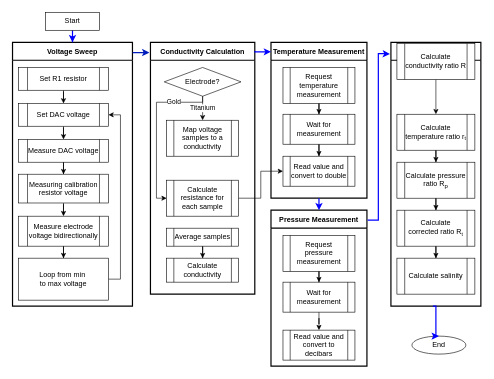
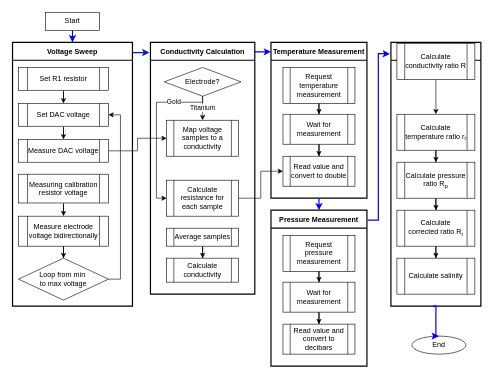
  <mxCell id="0" />
  <mxCell id="1" parent="0" />
  <mxCell id="2" value="Voltage Sweep" style="swimlane;startSize=30;strokeWidth=2;" vertex="1" parent="1"><mxGeometry x="20" y="70" width="200" height="440" as="geometry" /></mxCell>
  <mxCell id="3" value="" style="edgeStyle=orthogonalEdgeStyle;rounded=0;orthogonalLoop=1;jettySize=auto;html=1;" edge="1" parent="2" source="4" target="6"><mxGeometry relative="1" as="geometry" /></mxCell>
  <mxCell id="4" value="Set R1 resistor" style="shape=process;whiteSpace=wrap;html=1;backgroundOutline=1;" vertex="1" parent="2"><mxGeometry x="10" y="42" width="150" height="38" as="geometry" /></mxCell>
  <mxCell id="5" value="" style="edgeStyle=orthogonalEdgeStyle;rounded=0;orthogonalLoop=1;jettySize=auto;html=1;" edge="1" parent="2" source="6" target="8"><mxGeometry relative="1" as="geometry" /></mxCell>
  <mxCell id="6" value="Set DAC voltage" style="shape=process;whiteSpace=wrap;html=1;backgroundOutline=1;" vertex="1" parent="2"><mxGeometry x="10" y="102" width="150" height="38" as="geometry" /></mxCell>
- <mxCell id="7" value="" style="edgeStyle=orthogonalEdgeStyle;rounded=0;orthogonalLoop=1;jettySize=auto;html=1;" edge="1" parent="2" source="8" target="10"><mxGeometry relative="1" as="geometry" /></mxCell>
+ <mxCell id="7" value="" style="edgeStyle=orthogonalEdgeStyle;rounded=0;orthogonalLoop=1;jettySize=auto;html=1;" edge="1" parent="2" source="8" target="18"><mxGeometry relative="1" as="geometry" /></mxCell>
  <mxCell id="8" value="Measure DAC voltage" style="shape=process;whiteSpace=wrap;html=1;backgroundOutline=1;" vertex="1" parent="2"><mxGeometry x="10" y="162" width="150" height="38" as="geometry" /></mxCell>
  <mxCell id="9" value="" style="edgeStyle=orthogonalEdgeStyle;rounded=0;orthogonalLoop=1;jettySize=auto;html=1;" edge="1" parent="2" source="10" target="12"><mxGeometry relative="1" as="geometry" /></mxCell>
  <mxCell id="10" value="Measuring calibration resistor voltage" style="shape=process;whiteSpace=wrap;html=1;backgroundOutline=1;" vertex="1" parent="2"><mxGeometry x="10" y="220" width="150" height="48" as="geometry" /></mxCell>
  <mxCell id="11" value="" style="edgeStyle=orthogonalEdgeStyle;rounded=0;orthogonalLoop=1;jettySize=auto;html=1;" edge="1" parent="2" source="12" target="14"><mxGeometry relative="1" as="geometry" /></mxCell>
  <mxCell id="12" value="Measure electrode voltage bidirectionally" style="shape=process;whiteSpace=wrap;html=1;backgroundOutline=1;" vertex="1" parent="2"><mxGeometry x="10" y="290" width="150" height="50" as="geometry" /></mxCell>
  <mxCell id="13" style="edgeStyle=orthogonalEdgeStyle;rounded=0;orthogonalLoop=1;jettySize=auto;html=1;entryX=1;entryY=0.5;entryDx=0;entryDy=0;" edge="1" parent="2" source="14" target="6"><mxGeometry relative="1" as="geometry"><Array as="points"><mxPoint x="180" y="395" /><mxPoint x="180" y="121" /></Array></mxGeometry></mxCell>
- <mxCell id="14" value="Loop from min&amp;nbsp;&lt;div&gt;&lt;span style=&quot;background-color: initial;&quot;&gt;to&amp;nbsp;&lt;/span&gt;&lt;span style=&quot;background-color: initial;&quot;&gt;max&amp;nbsp;&lt;/span&gt;&lt;span style=&quot;background-color: initial;&quot;&gt;voltage&lt;/span&gt;&lt;/div&gt;" style="whiteSpace=wrap;html=1;rounded=0;" vertex="1" parent="2"><mxGeometry x="10" y="360" width="150" height="70" as="geometry" /></mxCell>
+ <mxCell id="14" value="Loop from min&amp;nbsp;&lt;div&gt;&lt;span style=&quot;background-color: initial;&quot;&gt;to&amp;nbsp;&lt;/span&gt;&lt;span style=&quot;background-color: initial;&quot;&gt;max&amp;nbsp;&lt;/span&gt;&lt;span style=&quot;background-color: initial;&quot;&gt;voltage&lt;/span&gt;&lt;/div&gt;" style="rhombus;whiteSpace=wrap;html=1;" vertex="1" parent="2"><mxGeometry x="10" y="360" width="150" height="70" as="geometry" /></mxCell>
  <mxCell id="15" value="Conductivity Calculation" style="swimlane;startSize=30;strokeWidth=2;" vertex="1" parent="1"><mxGeometry x="250" y="70" width="174" height="420" as="geometry" /></mxCell>
  <mxCell id="16" value="Titanium" style="edgeStyle=orthogonalEdgeStyle;rounded=0;orthogonalLoop=1;jettySize=auto;html=1;" edge="1" parent="15" source="17" target="18"><mxGeometry relative="1" as="geometry"><mxPoint as="offset" /></mxGeometry></mxCell>
  <mxCell id="17" value="Electrode?" style="rhombus;whiteSpace=wrap;html=1;" vertex="1" parent="15"><mxGeometry x="23" y="42" width="128" height="48" as="geometry" /></mxCell>
  <mxCell id="18" value="Map voltage samples to a conductivity" style="shape=process;whiteSpace=wrap;html=1;backgroundOutline=1;" vertex="1" parent="15"><mxGeometry x="27" y="130" width="120" height="60" as="geometry" /></mxCell>
  <mxCell id="19" value="Gold" style="edgeStyle=orthogonalEdgeStyle;rounded=0;orthogonalLoop=1;jettySize=auto;html=1;exitX=0.5;exitY=1;exitDx=0;exitDy=0;entryX=0;entryY=0.5;entryDx=0;entryDy=0;" edge="1" parent="15" source="17" target="20"><mxGeometry x="-0.561" relative="1" as="geometry"><mxPoint x="84.022" y="100.003" as="sourcePoint" /><mxPoint x="20" y="140" as="targetPoint" /><Array as="points"><mxPoint x="87" y="100" /><mxPoint x="10" y="100" /><mxPoint x="10" y="260" /></Array><mxPoint as="offset" /></mxGeometry></mxCell>
  <mxCell id="20" value="Calculate resistance for each sample" style="shape=process;whiteSpace=wrap;html=1;backgroundOutline=1;" vertex="1" parent="15"><mxGeometry x="27" y="230" width="120" height="60" as="geometry" /></mxCell>
  <mxCell id="21" value="" style="edgeStyle=orthogonalEdgeStyle;rounded=0;orthogonalLoop=1;jettySize=auto;html=1;" edge="1" parent="15" source="22" target="24"><mxGeometry relative="1" as="geometry" /></mxCell>
  <mxCell id="22" value="Average samples" style="shape=process;whiteSpace=wrap;html=1;backgroundOutline=1;" vertex="1" parent="15"><mxGeometry x="27" y="310" width="120" height="30" as="geometry" /></mxCell>
  <mxCell id="23" value="" style="edgeStyle=orthogonalEdgeStyle;rounded=0;orthogonalLoop=1;jettySize=auto;html=1;" edge="1" parent="15" source="20" target="30"><mxGeometry relative="1" as="geometry" /></mxCell>
  <mxCell id="24" value="Calculate conductivity" style="shape=process;whiteSpace=wrap;html=1;backgroundOutline=1;" vertex="1" parent="15"><mxGeometry x="27" y="360" width="120" height="40" as="geometry" /></mxCell>
  <mxCell id="25" value="Temperature Measurement" style="swimlane;startSize=30;strokeWidth=2;" vertex="1" parent="1"><mxGeometry x="451" y="70" width="160" height="260" as="geometry"><mxRectangle x="470" y="20" width="180" height="30" as="alternateBounds" /></mxGeometry></mxCell>
  <mxCell id="26" value="" style="edgeStyle=orthogonalEdgeStyle;rounded=0;orthogonalLoop=1;jettySize=auto;html=1;" edge="1" parent="25" source="27" target="29"><mxGeometry relative="1" as="geometry" /></mxCell>
  <mxCell id="27" value="Request temperature measurement" style="shape=process;whiteSpace=wrap;html=1;backgroundOutline=1;" vertex="1" parent="25"><mxGeometry x="20" y="42" width="120" height="60" as="geometry" /></mxCell>
  <mxCell id="28" value="" style="edgeStyle=orthogonalEdgeStyle;rounded=0;orthogonalLoop=1;jettySize=auto;html=1;" edge="1" parent="25" source="29" target="30"><mxGeometry relative="1" as="geometry" /></mxCell>
  <mxCell id="29" value="Wait for measurement" style="shape=process;whiteSpace=wrap;html=1;backgroundOutline=1;" vertex="1" parent="25"><mxGeometry x="20" y="120" width="120" height="50" as="geometry" /></mxCell>
  <mxCell id="30" value="Read value and convert to double" style="shape=process;whiteSpace=wrap;html=1;backgroundOutline=1;" vertex="1" parent="25"><mxGeometry x="20" y="190" width="120" height="50" as="geometry" /></mxCell>
  <mxCell id="31" value="Salinity Calculation" style="swimlane;startSize=30;strokeWidth=2;" vertex="1" parent="1"><mxGeometry x="651" y="70" width="150" height="440" as="geometry" /></mxCell>
  <mxCell id="32" value="" style="edgeStyle=orthogonalEdgeStyle;rounded=0;orthogonalLoop=1;jettySize=auto;html=1;" edge="1" parent="31" source="33" target="35"><mxGeometry relative="1" as="geometry" /></mxCell>
  <mxCell id="33" value="Calculate conductivity&amp;nbsp;&lt;span style=&quot;background-color: initial;&quot;&gt;ratio R&lt;/span&gt;" style="shape=process;whiteSpace=wrap;html=1;backgroundOutline=1;" vertex="1" parent="31"><mxGeometry x="10" y="2" width="130" height="60" as="geometry" /></mxCell>
  <mxCell id="34" value="" style="edgeStyle=orthogonalEdgeStyle;rounded=0;orthogonalLoop=1;jettySize=auto;html=1;" edge="1" parent="31" source="35" target="37"><mxGeometry relative="1" as="geometry" /></mxCell>
  <mxCell id="35" value="Calculate temperature ratio r&lt;span style=&quot;font-size: 10px;&quot;&gt;&lt;sub&gt;t&lt;/sub&gt;&lt;/span&gt;" style="shape=process;whiteSpace=wrap;html=1;backgroundOutline=1;" vertex="1" parent="31"><mxGeometry x="10" y="120" width="130" height="60" as="geometry" /></mxCell>
  <mxCell id="36" value="" style="edgeStyle=orthogonalEdgeStyle;rounded=0;orthogonalLoop=1;jettySize=auto;html=1;" edge="1" parent="31" source="37" target="39"><mxGeometry relative="1" as="geometry" /></mxCell>
  <mxCell id="37" value="Calculate pressure ratio R&lt;sub&gt;p&lt;/sub&gt;" style="shape=process;whiteSpace=wrap;html=1;backgroundOutline=1;" vertex="1" parent="31"><mxGeometry x="10" y="200" width="130" height="60" as="geometry" /></mxCell>
  <mxCell id="38" value="" style="edgeStyle=orthogonalEdgeStyle;rounded=0;orthogonalLoop=1;jettySize=auto;html=1;" edge="1" parent="31" source="39" target="40"><mxGeometry relative="1" as="geometry" /></mxCell>
  <mxCell id="39" value="Calculate corrected ratio R&lt;span style=&quot;font-size: 10px;&quot;&gt;&lt;sub&gt;t&lt;/sub&gt;&lt;/span&gt;" style="shape=process;whiteSpace=wrap;html=1;backgroundOutline=1;" vertex="1" parent="31"><mxGeometry x="10" y="280" width="130" height="60" as="geometry" /></mxCell>
  <mxCell id="40" value="Calculate salinity" style="shape=process;whiteSpace=wrap;html=1;backgroundOutline=1;" vertex="1" parent="31"><mxGeometry x="10" y="360" width="130" height="60" as="geometry" /></mxCell>
  <mxCell id="41" value="" style="edgeStyle=orthogonalEdgeStyle;rounded=0;orthogonalLoop=1;jettySize=auto;html=1;entryX=-0.011;entryY=0.041;entryDx=0;entryDy=0;fillColor=#0050ef;strokeColor=#001DBC;strokeWidth=2;entryPerimeter=0;exitX=1.002;exitY=0.041;exitDx=0;exitDy=0;exitPerimeter=0;" edge="1" parent="1" source="2" target="15"><mxGeometry relative="1" as="geometry"><mxPoint x="147" y="348" as="sourcePoint" /><mxPoint x="240" y="40" as="targetPoint" /><Array as="points"><mxPoint x="248" y="88" /></Array></mxGeometry></mxCell>
  <mxCell id="42" value="Pressure Measurement" style="swimlane;startSize=30;strokeWidth=2;" vertex="1" parent="1"><mxGeometry x="451" y="350" width="160" height="260" as="geometry" /></mxCell>
  <mxCell id="43" value="" style="edgeStyle=orthogonalEdgeStyle;rounded=0;orthogonalLoop=1;jettySize=auto;html=1;" edge="1" parent="42" source="44" target="46"><mxGeometry relative="1" as="geometry" /></mxCell>
  <mxCell id="44" value="Request pressure measurement" style="shape=process;whiteSpace=wrap;html=1;backgroundOutline=1;" vertex="1" parent="42"><mxGeometry x="20" y="42" width="120" height="60" as="geometry" /></mxCell>
  <mxCell id="45" value="" style="edgeStyle=orthogonalEdgeStyle;rounded=0;orthogonalLoop=1;jettySize=auto;html=1;" edge="1" parent="42" source="46" target="47"><mxGeometry relative="1" as="geometry" /></mxCell>
  <mxCell id="46" value="Wait for measurement" style="shape=process;whiteSpace=wrap;html=1;backgroundOutline=1;" vertex="1" parent="42"><mxGeometry x="20" y="120" width="120" height="50" as="geometry" /></mxCell>
- <mxCell id="47" value="Read value and convert to decibars" style="shape=process;whiteSpace=wrap;html=1;backgroundOutline=1;" vertex="1" parent="42"><mxGeometry x="20" y="200" width="120" height="50" as="geometry" /></mxCell>
+ <mxCell id="47" value="Read value and convert to decibars" style="shape=process;whiteSpace=wrap;html=1;backgroundOutline=1;" vertex="1" parent="42"><mxGeometry x="20" y="190" width="120" height="50" as="geometry" /></mxCell>
  <mxCell id="48" style="edgeStyle=orthogonalEdgeStyle;rounded=0;orthogonalLoop=1;jettySize=auto;html=1;entryX=0.5;entryY=0;entryDx=0;entryDy=0;strokeColor=#0000FF;strokeWidth=2;exitX=0.5;exitY=1;exitDx=0;exitDy=0;" edge="1" parent="1" source="25" target="42"><mxGeometry relative="1" as="geometry"><Array as="points"><mxPoint x="531" y="350" /><mxPoint x="531" y="350" /></Array></mxGeometry></mxCell>
  <mxCell id="49" value="" style="edgeStyle=orthogonalEdgeStyle;rounded=0;orthogonalLoop=1;jettySize=auto;html=1;strokeWidth=2;strokeColor=#0000ff;" edge="1" parent="1" source="50" target="2"><mxGeometry relative="1" as="geometry" /></mxCell>
  <mxCell id="50" value="Start" style="whiteSpace=wrap;html=1;rounded=0;" vertex="1" parent="1"><mxGeometry x="75" y="20" width="90" height="30" as="geometry" /></mxCell>
  <mxCell id="51" style="edgeStyle=orthogonalEdgeStyle;rounded=0;orthogonalLoop=1;jettySize=auto;html=1;entryX=-0.011;entryY=0.044;entryDx=0;entryDy=0;strokeColor=#0000FF;strokeWidth=2;exitX=1.007;exitY=0.064;exitDx=0;exitDy=0;exitPerimeter=0;entryPerimeter=0;" edge="1" parent="1" source="42" target="31"><mxGeometry relative="1" as="geometry"><Array as="points"><mxPoint x="630" y="367" /><mxPoint x="630" y="89" /><mxPoint x="638" y="89" /></Array></mxGeometry></mxCell>
  <mxCell id="52" value="End" style="ellipse;whiteSpace=wrap;html=1;" vertex="1" parent="1"><mxGeometry x="686" y="560" width="90" height="30" as="geometry" /></mxCell>
  <mxCell id="53" style="edgeStyle=orthogonalEdgeStyle;rounded=0;orthogonalLoop=1;jettySize=auto;html=1;entryX=0.5;entryY=0;entryDx=0;entryDy=0;strokeColor=#0000FF;strokeWidth=2;" edge="1" parent="1" target="52"><mxGeometry relative="1" as="geometry"><mxPoint x="721" y="510" as="sourcePoint" /><Array as="points"><mxPoint x="726" y="510" /></Array></mxGeometry></mxCell>
  <mxCell id="54" style="edgeStyle=orthogonalEdgeStyle;rounded=0;orthogonalLoop=1;jettySize=auto;html=1;exitX=1.002;exitY=0.035;exitDx=0;exitDy=0;exitPerimeter=0;entryX=0;entryY=0.061;entryDx=0;entryDy=0;entryPerimeter=0;strokeWidth=2;strokeColor=#0000FF;" edge="1" parent="1" source="15" target="25"><mxGeometry relative="1" as="geometry"><mxPoint x="450" y="230" as="targetPoint" /><mxPoint x="420" y="230" as="sourcePoint" /><Array as="points"><mxPoint x="440" y="86" /><mxPoint x="440" y="86" /></Array></mxGeometry></mxCell>
